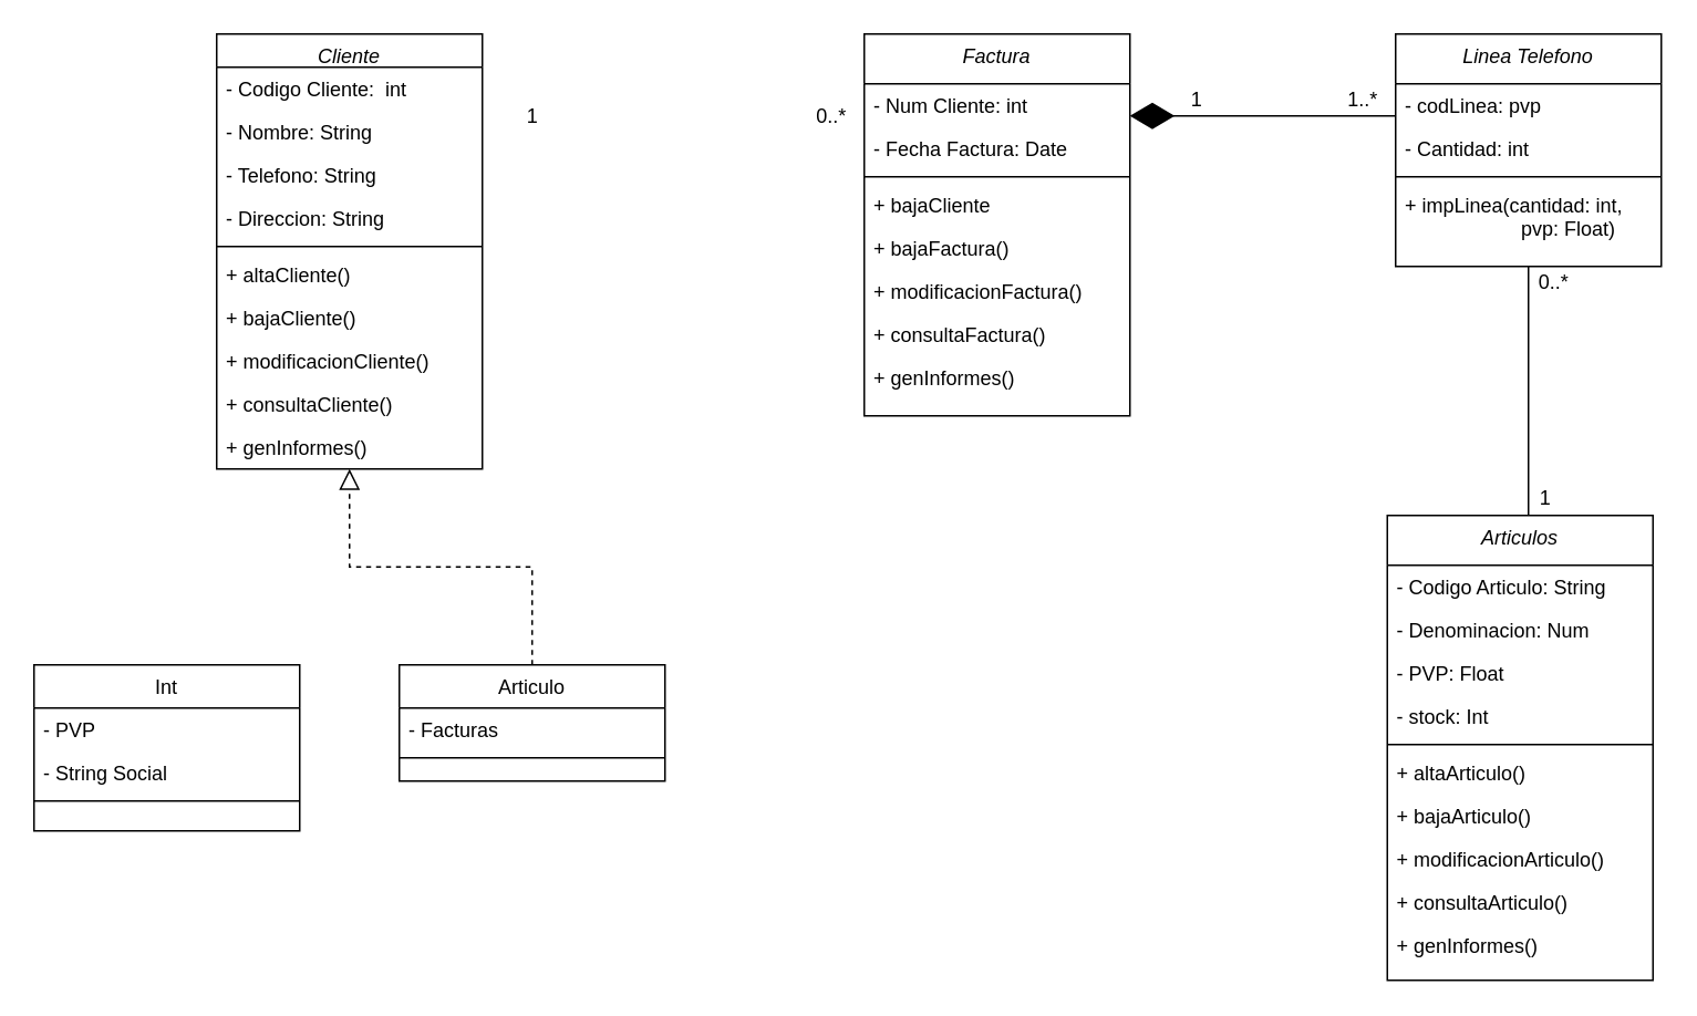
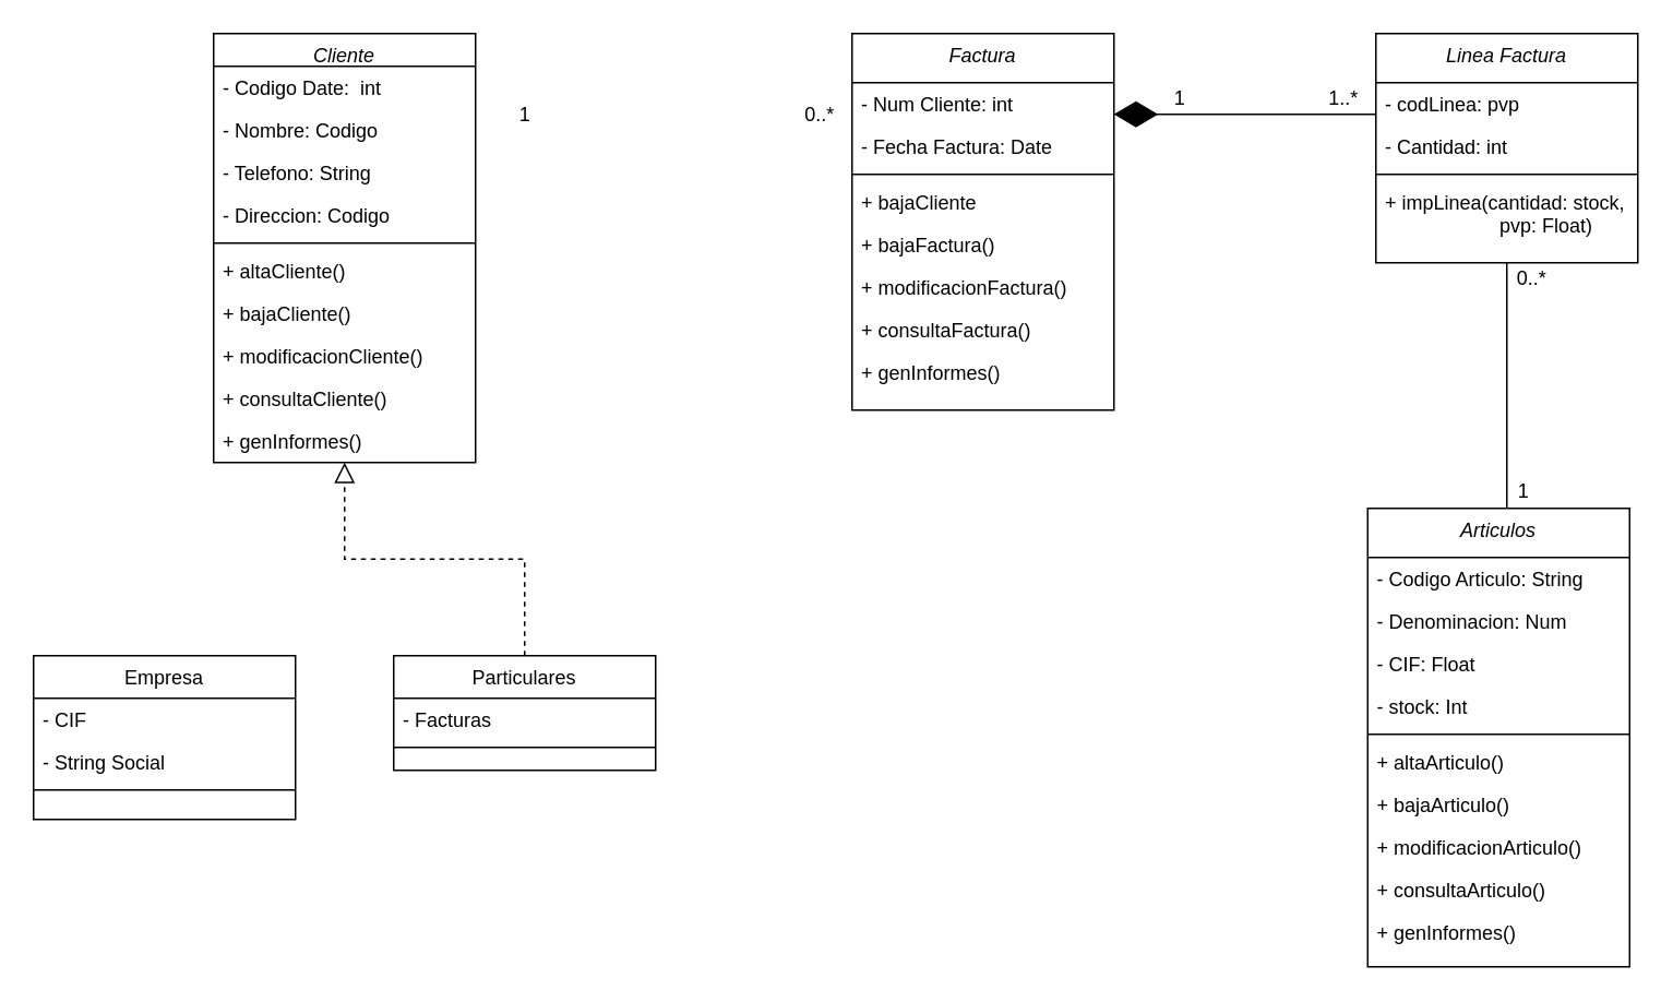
  <mxCell id="0" />
  <mxCell id="1" parent="0" />
  <mxCell id="2" value="Cliente" style="swimlane;fontStyle=2;align=center;verticalAlign=top;childLayout=stackLayout;horizontal=1;startSize=20;horizontalStack=0;resizeParent=1;resizeLast=0;collapsible=1;marginBottom=0;rounded=0;shadow=0;strokeWidth=1;" parent="1" vertex="1"><mxGeometry x="130" y="20" width="160" height="262" as="geometry"><mxRectangle x="150" y="20" width="160" height="26" as="alternateBounds" /></mxGeometry></mxCell>
- <mxCell id="3" value="- Codigo Cliente:  int" style="text;align=left;verticalAlign=top;spacingLeft=4;spacingRight=4;overflow=hidden;rotatable=0;points=[[0,0.5],[1,0.5]];portConstraint=eastwest;" parent="2" vertex="1"><mxGeometry y="20" width="160" height="26" as="geometry" /></mxCell>
- <mxCell id="4" value="- Nombre: String" style="text;align=left;verticalAlign=top;spacingLeft=4;spacingRight=4;overflow=hidden;rotatable=0;points=[[0,0.5],[1,0.5]];portConstraint=eastwest;rounded=0;shadow=0;html=0;" parent="2" vertex="1"><mxGeometry y="46" width="160" height="26" as="geometry" /></mxCell>
+ <mxCell id="3" value="- Codigo Date:  int" style="text;align=left;verticalAlign=top;spacingLeft=4;spacingRight=4;overflow=hidden;rotatable=0;points=[[0,0.5],[1,0.5]];portConstraint=eastwest;" parent="2" vertex="1"><mxGeometry y="20" width="160" height="26" as="geometry" /></mxCell>
+ <mxCell id="4" value="- Nombre: Codigo" style="text;align=left;verticalAlign=top;spacingLeft=4;spacingRight=4;overflow=hidden;rotatable=0;points=[[0,0.5],[1,0.5]];portConstraint=eastwest;rounded=0;shadow=0;html=0;" parent="2" vertex="1"><mxGeometry y="46" width="160" height="26" as="geometry" /></mxCell>
  <mxCell id="5" value="- Telefono: String" style="text;align=left;verticalAlign=top;spacingLeft=4;spacingRight=4;overflow=hidden;rotatable=0;points=[[0,0.5],[1,0.5]];portConstraint=eastwest;rounded=0;shadow=0;html=0;" parent="2" vertex="1"><mxGeometry y="72" width="160" height="26" as="geometry" /></mxCell>
- <mxCell id="6" value="- Direccion: String" style="text;align=left;verticalAlign=top;spacingLeft=4;spacingRight=4;overflow=hidden;rotatable=0;points=[[0,0.5],[1,0.5]];portConstraint=eastwest;rounded=0;shadow=0;html=0;" vertex="1" parent="2"><mxGeometry y="98" width="160" height="26" as="geometry" /></mxCell>
+ <mxCell id="6" value="- Direccion: Codigo" style="text;align=left;verticalAlign=top;spacingLeft=4;spacingRight=4;overflow=hidden;rotatable=0;points=[[0,0.5],[1,0.5]];portConstraint=eastwest;rounded=0;shadow=0;html=0;" vertex="1" parent="2"><mxGeometry y="98" width="160" height="26" as="geometry" /></mxCell>
  <mxCell id="7" value="" style="line;html=1;strokeWidth=1;align=left;verticalAlign=middle;spacingTop=-1;spacingLeft=3;spacingRight=3;rotatable=0;labelPosition=right;points=[];portConstraint=eastwest;" parent="2" vertex="1"><mxGeometry y="124" width="160" height="8" as="geometry" /></mxCell>
  <mxCell id="8" value="+ altaCliente()" style="text;align=left;verticalAlign=top;spacingLeft=4;spacingRight=4;overflow=hidden;rotatable=0;points=[[0,0.5],[1,0.5]];portConstraint=eastwest;" parent="2" vertex="1"><mxGeometry y="132" width="160" height="26" as="geometry" /></mxCell>
  <mxCell id="9" value="+ bajaCliente()" style="text;align=left;verticalAlign=top;spacingLeft=4;spacingRight=4;overflow=hidden;rotatable=0;points=[[0,0.5],[1,0.5]];portConstraint=eastwest;" vertex="1" parent="2"><mxGeometry y="158" width="160" height="26" as="geometry" /></mxCell>
  <mxCell id="10" value="+ modificacionCliente()" style="text;align=left;verticalAlign=top;spacingLeft=4;spacingRight=4;overflow=hidden;rotatable=0;points=[[0,0.5],[1,0.5]];portConstraint=eastwest;" vertex="1" parent="2"><mxGeometry y="184" width="160" height="26" as="geometry" /></mxCell>
  <mxCell id="11" value="+ consultaCliente()" style="text;align=left;verticalAlign=top;spacingLeft=4;spacingRight=4;overflow=hidden;rotatable=0;points=[[0,0.5],[1,0.5]];portConstraint=eastwest;" vertex="1" parent="2"><mxGeometry y="210" width="160" height="26" as="geometry" /></mxCell>
  <mxCell id="12" value="+ genInformes()" style="text;align=left;verticalAlign=top;spacingLeft=4;spacingRight=4;overflow=hidden;rotatable=0;points=[[0,0.5],[1,0.5]];portConstraint=eastwest;" vertex="1" parent="2"><mxGeometry y="236" width="160" height="26" as="geometry" /></mxCell>
- <mxCell id="13" value="Int" style="swimlane;fontStyle=0;align=center;verticalAlign=top;childLayout=stackLayout;horizontal=1;startSize=26;horizontalStack=0;resizeParent=1;resizeLast=0;collapsible=1;marginBottom=0;rounded=0;shadow=0;strokeWidth=1;" parent="1" vertex="1"><mxGeometry x="20" y="400" width="160" height="100" as="geometry"><mxRectangle x="130" y="380" width="160" height="26" as="alternateBounds" /></mxGeometry></mxCell>
- <mxCell id="14" value="- PVP" style="text;align=left;verticalAlign=top;spacingLeft=4;spacingRight=4;overflow=hidden;rotatable=0;points=[[0,0.5],[1,0.5]];portConstraint=eastwest;" parent="13" vertex="1"><mxGeometry y="26" width="160" height="26" as="geometry" /></mxCell>
+ <mxCell id="13" value="Empresa" style="swimlane;fontStyle=0;align=center;verticalAlign=top;childLayout=stackLayout;horizontal=1;startSize=26;horizontalStack=0;resizeParent=1;resizeLast=0;collapsible=1;marginBottom=0;rounded=0;shadow=0;strokeWidth=1;" parent="1" vertex="1"><mxGeometry x="20" y="400" width="160" height="100" as="geometry"><mxRectangle x="130" y="380" width="160" height="26" as="alternateBounds" /></mxGeometry></mxCell>
+ <mxCell id="14" value="- CIF" style="text;align=left;verticalAlign=top;spacingLeft=4;spacingRight=4;overflow=hidden;rotatable=0;points=[[0,0.5],[1,0.5]];portConstraint=eastwest;" parent="13" vertex="1"><mxGeometry y="26" width="160" height="26" as="geometry" /></mxCell>
  <mxCell id="15" value="- String Social" style="text;align=left;verticalAlign=top;spacingLeft=4;spacingRight=4;overflow=hidden;rotatable=0;points=[[0,0.5],[1,0.5]];portConstraint=eastwest;rounded=0;shadow=0;html=0;" parent="13" vertex="1"><mxGeometry y="52" width="160" height="26" as="geometry" /></mxCell>
  <mxCell id="16" value="" style="line;html=1;strokeWidth=1;align=left;verticalAlign=middle;spacingTop=-1;spacingLeft=3;spacingRight=3;rotatable=0;labelPosition=right;points=[];portConstraint=eastwest;" parent="13" vertex="1"><mxGeometry y="78" width="160" height="8" as="geometry" /></mxCell>
- <mxCell id="17" value="Articulo" style="swimlane;fontStyle=0;align=center;verticalAlign=top;childLayout=stackLayout;horizontal=1;startSize=26;horizontalStack=0;resizeParent=1;resizeLast=0;collapsible=1;marginBottom=0;rounded=0;shadow=0;strokeWidth=1;" parent="1" vertex="1"><mxGeometry x="240" y="400" width="160" height="70" as="geometry"><mxRectangle x="340" y="380" width="170" height="26" as="alternateBounds" /></mxGeometry></mxCell>
+ <mxCell id="17" value="Particulares" style="swimlane;fontStyle=0;align=center;verticalAlign=top;childLayout=stackLayout;horizontal=1;startSize=26;horizontalStack=0;resizeParent=1;resizeLast=0;collapsible=1;marginBottom=0;rounded=0;shadow=0;strokeWidth=1;" parent="1" vertex="1"><mxGeometry x="240" y="400" width="160" height="70" as="geometry"><mxRectangle x="340" y="380" width="170" height="26" as="alternateBounds" /></mxGeometry></mxCell>
  <mxCell id="18" value="- Facturas" style="text;align=left;verticalAlign=top;spacingLeft=4;spacingRight=4;overflow=hidden;rotatable=0;points=[[0,0.5],[1,0.5]];portConstraint=eastwest;" parent="17" vertex="1"><mxGeometry y="26" width="160" height="26" as="geometry" /></mxCell>
  <mxCell id="19" value="" style="line;html=1;strokeWidth=1;align=left;verticalAlign=middle;spacingTop=-1;spacingLeft=3;spacingRight=3;rotatable=0;labelPosition=right;points=[];portConstraint=eastwest;" parent="17" vertex="1"><mxGeometry y="52" width="160" height="8" as="geometry" /></mxCell>
  <mxCell id="20" value="" style="endArrow=block;endSize=10;endFill=0;shadow=0;strokeWidth=1;rounded=0;edgeStyle=elbowEdgeStyle;elbow=vertical;dashed=1;" parent="1" source="17" target="2" edge="1"><mxGeometry width="160" relative="1" as="geometry"><mxPoint x="170" y="353" as="sourcePoint" /><mxPoint x="270" y="251" as="targetPoint" /></mxGeometry></mxCell>
  <mxCell id="21" value="Articulos" style="swimlane;fontStyle=2;align=center;verticalAlign=top;childLayout=stackLayout;horizontal=1;startSize=30;horizontalStack=0;resizeParent=1;resizeLast=0;collapsible=1;marginBottom=0;rounded=0;shadow=0;strokeWidth=1;" vertex="1" parent="1"><mxGeometry x="835" y="310" width="160" height="280" as="geometry"><mxRectangle x="150" y="20" width="160" height="26" as="alternateBounds" /></mxGeometry></mxCell>
  <mxCell id="22" value="- Codigo Articulo: String" style="text;align=left;verticalAlign=top;spacingLeft=4;spacingRight=4;overflow=hidden;rotatable=0;points=[[0,0.5],[1,0.5]];portConstraint=eastwest;" vertex="1" parent="21"><mxGeometry y="30" width="160" height="26" as="geometry" /></mxCell>
  <mxCell id="23" value="- Denominacion: Num" style="text;align=left;verticalAlign=top;spacingLeft=4;spacingRight=4;overflow=hidden;rotatable=0;points=[[0,0.5],[1,0.5]];portConstraint=eastwest;rounded=0;shadow=0;html=0;" vertex="1" parent="21"><mxGeometry y="56" width="160" height="26" as="geometry" /></mxCell>
- <mxCell id="24" value="- PVP: Float" style="text;align=left;verticalAlign=top;spacingLeft=4;spacingRight=4;overflow=hidden;rotatable=0;points=[[0,0.5],[1,0.5]];portConstraint=eastwest;rounded=0;shadow=0;html=0;" vertex="1" parent="21"><mxGeometry y="82" width="160" height="26" as="geometry" /></mxCell>
+ <mxCell id="24" value="- CIF: Float" style="text;align=left;verticalAlign=top;spacingLeft=4;spacingRight=4;overflow=hidden;rotatable=0;points=[[0,0.5],[1,0.5]];portConstraint=eastwest;rounded=0;shadow=0;html=0;" vertex="1" parent="21"><mxGeometry y="82" width="160" height="26" as="geometry" /></mxCell>
  <mxCell id="25" value="- stock: Int" style="text;align=left;verticalAlign=top;spacingLeft=4;spacingRight=4;overflow=hidden;rotatable=0;points=[[0,0.5],[1,0.5]];portConstraint=eastwest;rounded=0;shadow=0;html=0;" vertex="1" parent="21"><mxGeometry y="108" width="160" height="26" as="geometry" /></mxCell>
  <mxCell id="26" value="" style="line;html=1;strokeWidth=1;align=left;verticalAlign=middle;spacingTop=-1;spacingLeft=3;spacingRight=3;rotatable=0;labelPosition=right;points=[];portConstraint=eastwest;" vertex="1" parent="21"><mxGeometry y="134" width="160" height="8" as="geometry" /></mxCell>
  <mxCell id="27" value="+ altaArticulo()" style="text;align=left;verticalAlign=top;spacingLeft=4;spacingRight=4;overflow=hidden;rotatable=0;points=[[0,0.5],[1,0.5]];portConstraint=eastwest;" vertex="1" parent="21"><mxGeometry y="142" width="160" height="26" as="geometry" /></mxCell>
  <mxCell id="28" value="+ bajaArticulo()" style="text;align=left;verticalAlign=top;spacingLeft=4;spacingRight=4;overflow=hidden;rotatable=0;points=[[0,0.5],[1,0.5]];portConstraint=eastwest;" vertex="1" parent="21"><mxGeometry y="168" width="160" height="26" as="geometry" /></mxCell>
  <mxCell id="29" value="+ modificacionArticulo()" style="text;align=left;verticalAlign=top;spacingLeft=4;spacingRight=4;overflow=hidden;rotatable=0;points=[[0,0.5],[1,0.5]];portConstraint=eastwest;" vertex="1" parent="21"><mxGeometry y="194" width="160" height="26" as="geometry" /></mxCell>
  <mxCell id="30" value="+ consultaArticulo()" style="text;align=left;verticalAlign=top;spacingLeft=4;spacingRight=4;overflow=hidden;rotatable=0;points=[[0,0.5],[1,0.5]];portConstraint=eastwest;" vertex="1" parent="21"><mxGeometry y="220" width="160" height="26" as="geometry" /></mxCell>
  <mxCell id="31" value="+ genInformes()" style="text;align=left;verticalAlign=top;spacingLeft=4;spacingRight=4;overflow=hidden;rotatable=0;points=[[0,0.5],[1,0.5]];portConstraint=eastwest;" vertex="1" parent="21"><mxGeometry y="246" width="160" height="26" as="geometry" /></mxCell>
  <mxCell id="32" value="Factura" style="swimlane;fontStyle=2;align=center;verticalAlign=top;childLayout=stackLayout;horizontal=1;startSize=30;horizontalStack=0;resizeParent=1;resizeLast=0;collapsible=1;marginBottom=0;rounded=0;shadow=0;strokeWidth=1;" vertex="1" parent="1"><mxGeometry x="520" y="20" width="160" height="230" as="geometry"><mxRectangle x="150" y="20" width="160" height="26" as="alternateBounds" /></mxGeometry></mxCell>
  <mxCell id="33" value="- Num Cliente: int" style="text;align=left;verticalAlign=top;spacingLeft=4;spacingRight=4;overflow=hidden;rotatable=0;points=[[0,0.5],[1,0.5]];portConstraint=eastwest;" vertex="1" parent="32"><mxGeometry y="30" width="160" height="26" as="geometry" /></mxCell>
  <mxCell id="34" value="- Fecha Factura: Date" style="text;align=left;verticalAlign=top;spacingLeft=4;spacingRight=4;overflow=hidden;rotatable=0;points=[[0,0.5],[1,0.5]];portConstraint=eastwest;rounded=0;shadow=0;html=0;" vertex="1" parent="32"><mxGeometry y="56" width="160" height="26" as="geometry" /></mxCell>
  <mxCell id="35" value="" style="line;html=1;strokeWidth=1;align=left;verticalAlign=middle;spacingTop=-1;spacingLeft=3;spacingRight=3;rotatable=0;labelPosition=right;points=[];portConstraint=eastwest;" vertex="1" parent="32"><mxGeometry y="82" width="160" height="8" as="geometry" /></mxCell>
  <mxCell id="36" value="+ bajaCliente" style="text;align=left;verticalAlign=top;spacingLeft=4;spacingRight=4;overflow=hidden;rotatable=0;points=[[0,0.5],[1,0.5]];portConstraint=eastwest;" vertex="1" parent="32"><mxGeometry y="90" width="160" height="26" as="geometry" /></mxCell>
  <mxCell id="37" value="+ bajaFactura()" style="text;align=left;verticalAlign=top;spacingLeft=4;spacingRight=4;overflow=hidden;rotatable=0;points=[[0,0.5],[1,0.5]];portConstraint=eastwest;" vertex="1" parent="32"><mxGeometry y="116" width="160" height="26" as="geometry" /></mxCell>
  <mxCell id="38" value="+ modificacionFactura()" style="text;align=left;verticalAlign=top;spacingLeft=4;spacingRight=4;overflow=hidden;rotatable=0;points=[[0,0.5],[1,0.5]];portConstraint=eastwest;" vertex="1" parent="32"><mxGeometry y="142" width="160" height="26" as="geometry" /></mxCell>
  <mxCell id="39" value="+ consultaFactura()" style="text;align=left;verticalAlign=top;spacingLeft=4;spacingRight=4;overflow=hidden;rotatable=0;points=[[0,0.5],[1,0.5]];portConstraint=eastwest;" vertex="1" parent="32"><mxGeometry y="168" width="160" height="26" as="geometry" /></mxCell>
  <mxCell id="40" value="+ genInformes()" style="text;align=left;verticalAlign=top;spacingLeft=4;spacingRight=4;overflow=hidden;rotatable=0;points=[[0,0.5],[1,0.5]];portConstraint=eastwest;" vertex="1" parent="32"><mxGeometry y="194" width="160" height="26" as="geometry" /></mxCell>
  <mxCell id="41" value="1" style="text;html=1;align=center;verticalAlign=middle;resizable=0;points=[];autosize=1;" vertex="1" parent="1"><mxGeometry x="310" y="60" width="20" height="20" as="geometry" /></mxCell>
  <mxCell id="42" value="0..*" style="text;html=1;align=center;verticalAlign=middle;resizable=0;points=[];autosize=1;" vertex="1" parent="1"><mxGeometry x="485" y="60" width="30" height="20" as="geometry" /></mxCell>
- <mxCell id="43" value="Linea Telefono" style="swimlane;fontStyle=2;align=center;verticalAlign=top;childLayout=stackLayout;horizontal=1;startSize=30;horizontalStack=0;resizeParent=1;resizeLast=0;collapsible=1;marginBottom=0;rounded=0;shadow=0;strokeWidth=1;" vertex="1" parent="1"><mxGeometry x="840" y="20" width="160" height="140" as="geometry"><mxRectangle x="150" y="20" width="160" height="26" as="alternateBounds" /></mxGeometry></mxCell>
+ <mxCell id="43" value="Linea Factura" style="swimlane;fontStyle=2;align=center;verticalAlign=top;childLayout=stackLayout;horizontal=1;startSize=30;horizontalStack=0;resizeParent=1;resizeLast=0;collapsible=1;marginBottom=0;rounded=0;shadow=0;strokeWidth=1;" vertex="1" parent="1"><mxGeometry x="840" y="20" width="160" height="140" as="geometry"><mxRectangle x="150" y="20" width="160" height="26" as="alternateBounds" /></mxGeometry></mxCell>
  <mxCell id="44" value="- codLinea: pvp" style="text;align=left;verticalAlign=top;spacingLeft=4;spacingRight=4;overflow=hidden;rotatable=0;points=[[0,0.5],[1,0.5]];portConstraint=eastwest;rounded=0;shadow=0;html=0;" vertex="1" parent="43"><mxGeometry y="30" width="160" height="26" as="geometry" /></mxCell>
  <mxCell id="45" value="- Cantidad: int" style="text;align=left;verticalAlign=top;spacingLeft=4;spacingRight=4;overflow=hidden;rotatable=0;points=[[0,0.5],[1,0.5]];portConstraint=eastwest;rounded=0;shadow=0;html=0;" vertex="1" parent="43"><mxGeometry y="56" width="160" height="26" as="geometry" /></mxCell>
  <mxCell id="46" value="" style="line;html=1;strokeWidth=1;align=left;verticalAlign=middle;spacingTop=-1;spacingLeft=3;spacingRight=3;rotatable=0;labelPosition=right;points=[];portConstraint=eastwest;" vertex="1" parent="43"><mxGeometry y="82" width="160" height="8" as="geometry" /></mxCell>
- <mxCell id="47" value="+ impLinea(cantidad: int, &#10;                     pvp: Float)" style="text;align=left;verticalAlign=top;spacingLeft=4;spacingRight=4;overflow=hidden;rotatable=0;points=[[0,0.5],[1,0.5]];portConstraint=eastwest;rounded=0;shadow=0;html=0;" vertex="1" parent="43"><mxGeometry y="90" width="160" height="40" as="geometry" /></mxCell>
+ <mxCell id="47" value="+ impLinea(cantidad: stock, &#10;                     pvp: Float)" style="text;align=left;verticalAlign=top;spacingLeft=4;spacingRight=4;overflow=hidden;rotatable=0;points=[[0,0.5],[1,0.5]];portConstraint=eastwest;rounded=0;shadow=0;html=0;" vertex="1" parent="43"><mxGeometry y="90" width="160" height="40" as="geometry" /></mxCell>
  <mxCell id="48" value="" style="endArrow=diamondThin;endFill=1;endSize=24;html=1;" edge="1" parent="1"><mxGeometry width="160" relative="1" as="geometry"><mxPoint x="840" y="69.33" as="sourcePoint" /><mxPoint x="680" y="69.33" as="targetPoint" /></mxGeometry></mxCell>
  <mxCell id="49" value="1" style="text;html=1;align=center;verticalAlign=middle;resizable=0;points=[];autosize=1;" vertex="1" parent="1"><mxGeometry x="710" y="50" width="20" height="20" as="geometry" /></mxCell>
  <mxCell id="50" value="1..*" style="text;html=1;align=center;verticalAlign=middle;resizable=0;points=[];autosize=1;" vertex="1" parent="1"><mxGeometry x="805" y="50" width="30" height="20" as="geometry" /></mxCell>
  <mxCell id="51" value="" style="endArrow=none;html=1;entryX=0.5;entryY=1;entryDx=0;entryDy=0;" edge="1" parent="1" target="43"><mxGeometry width="50" height="50" relative="1" as="geometry"><mxPoint x="920" y="310" as="sourcePoint" /><mxPoint x="920" y="180" as="targetPoint" /></mxGeometry></mxCell>
  <mxCell id="52" value="0..*" style="text;html=1;align=center;verticalAlign=middle;resizable=0;points=[];autosize=1;" vertex="1" parent="1"><mxGeometry x="920" y="160" width="30" height="20" as="geometry" /></mxCell>
  <mxCell id="53" value="1" style="text;html=1;align=center;verticalAlign=middle;resizable=0;points=[];autosize=1;" vertex="1" parent="1"><mxGeometry x="920" y="290" width="20" height="20" as="geometry" /></mxCell>
